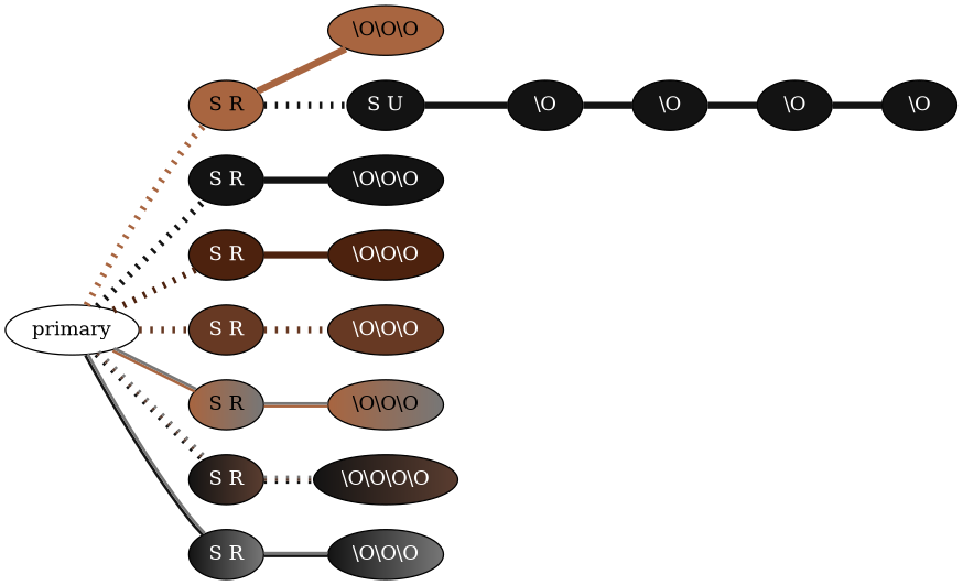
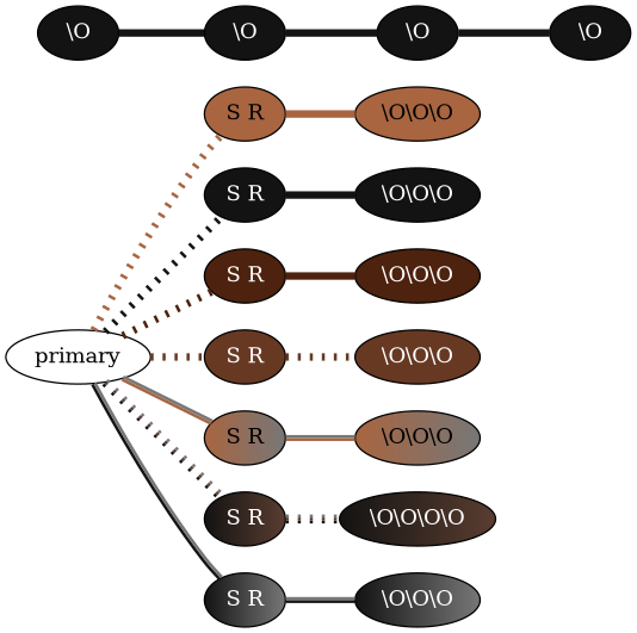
  graph {
    rankdir=LR
    node [fillcolor="#131313" fontcolor="#ffffff" qtype=knot_node style=filled knot_spin=Z knot_type=S]
    edge [color="#131313" penwidth=5 qtype=knot_link style=dotted]
    n1 [fillcolor="#A86540" fontcolor="#000000" label="S R" pendant_attach=R pendant_colors="#A86540" pendant_length=30.0 pendant_ply=S qtype=pendant_node knot_spin="" knot_type=""]
    n2 [fillcolor="#A86540" fontcolor="#000000" knot_position=2.0 knot_value=3 label="\\O\\O\\O"]
-   n3 [label="S U" pendant_attach=U pendant_colors="#131313" pendant_length=36.0 pendant_ply=S qtype=pendant_node knot_spin="" knot_type=""]
    primary [fillcolor="" fontcolor="" qtype="" style="" knot_spin="" knot_type=""]
    n5 [label="S R" pendant_attach=R pendant_colors="#131313" pendant_length=16.0 pendant_ply=S qtype=pendant_node knot_spin="" knot_type=""]
    n6 [fillcolor="#4D220E" label="S R" pendant_attach=R pendant_colors="#4D220E" pendant_length=14.0 pendant_ply=S qtype=pendant_node knot_spin="" knot_type=""]
    n7 [fillcolor="#673923" label="S R" pendant_attach=R pendant_colors="#673923" pendant_length=23.0 pendant_ply=S qtype=pendant_node knot_spin="" knot_type=""]
    n8 [fillcolor="#A86540:#777777" fontcolor="#000000" label="S R" pendant_attach=R pendant_colors="#A86540:#777777" pendant_length=17.5 pendant_ply=S qtype=pendant_node knot_spin="" knot_type=""]
    n9 [fillcolor="#131313:#5A3D30:#777777" label="S R" pendant_attach=R pendant_colors="#131313:#5A3D30:#777777" pendant_length=15.0 pendant_ply=S qtype=pendant_node knot_spin="" knot_type=""]
    n10 [fillcolor="#131313:#777777" label="S R" pendant_attach=R pendant_colors="#131313:#777777" pendant_length=10.0 pendant_ply=S qtype=pendant_node knot_spin="" knot_type=""]
    n11 [knot_position=2.0 knot_value=1 label="\\O"]
    n12 [knot_position=3.0 knot_value=1 label="\\O"]
    n13 [knot_position=18.5 knot_value=1 label="\\O"]
    n14 [knot_position=24.0 knot_value=1 label="\\O"]
    n15 [knot_position=1.5 knot_value=3 label="\\O\\O\\O"]
    n16 [fillcolor="#4D220E" knot_position=2.0 knot_value=3 label="\\O\\O\\O"]
    n17 [fillcolor="#673923" knot_position=2.0 knot_value=3 label="\\O\\O\\O"]
    n18 [fillcolor="#A86540:#777777" fontcolor="#000000" knot_position=2.5 knot_value=3 label="\\O\\O\\O"]
    n19 [fillcolor="#131313:#5A3D30:#777777" knot_position=2.5 knot_value=4 label="\\O\\O\\O\\O"]
    n20 [fillcolor="#131313:#777777" knot_position=3.0 knot_value=3 label="\\O\\O\\O"]
    n1 -- n2 [color="#A86540" style=bold]
-   n1 -- n3 [qtype=pendant_link]
-   n3 -- n11 [style=bold]
    primary -- n1 [color="#A86540" qtype=pendant_link]
    primary -- n5 [qtype=pendant_link]
    primary -- n6 [color="#4D220E" qtype=pendant_link]
    primary -- n7 [color="#673923" qtype=pendant_link]
    primary -- n8 [color="#A86540:#777777" penwidth=2 qtype=pendant_link style=bold]
    primary -- n9 [color="#131313:#5A3D30:#777777" penwidth=2 qtype=pendant_link]
    primary -- n10 [color="#131313:#777777" penwidth=2 qtype=pendant_link style=solid]
    n5 -- n15 [style=solid]
    n6 -- n16 [color="#4D220E" style=bold]
    n7 -- n17 [color="#673923"]
    n8 -- n18 [color="#A86540:#777777" penwidth=2 style=solid]
    n9 -- n19 [color="#131313:#5A3D30:#777777" penwidth=2]
    n10 -- n20 [color="#131313:#777777" penwidth=2 style=bold]
    n11 -- n12 [style=solid]
    n12 -- n13 [style=solid]
    n13 -- n14 [style=bold]
  }
